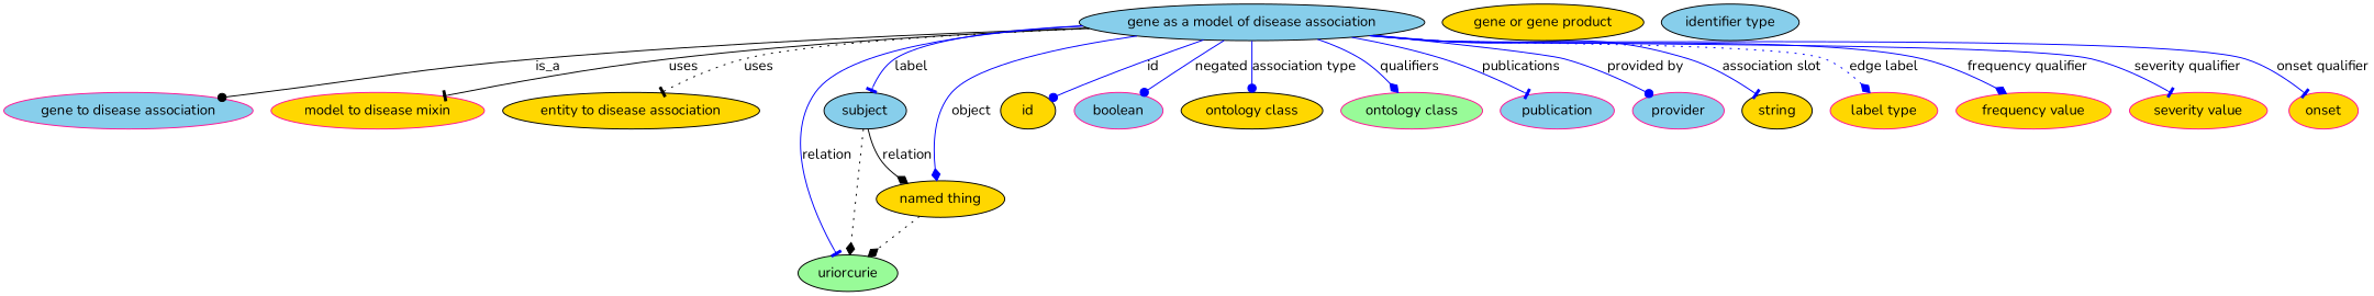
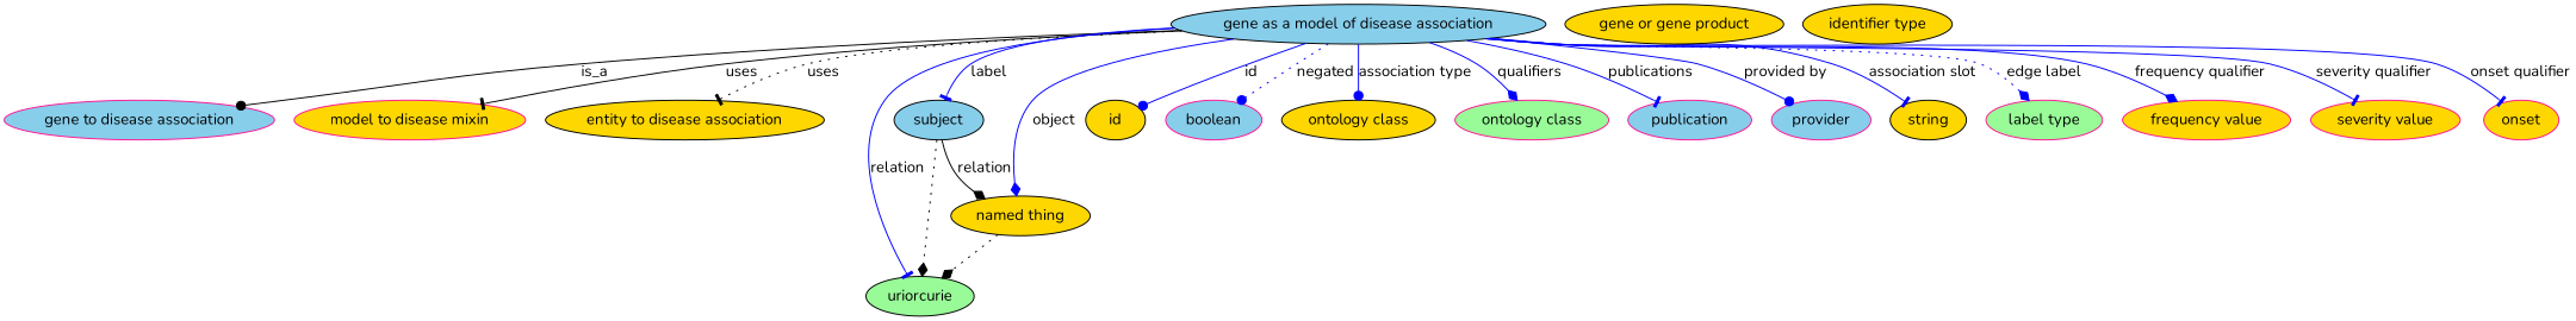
  digraph {
    fontname=Nunito
    node [color=black fillcolor=gold fontname=Nunito style=filled]
    edge [arrowhead=tee fontname=Nunito style=solid color=blue]
    n1 [fillcolor=skyblue height=0.5 label="gene as a model of disease association" width=4.0461]
    "gene to disease association" [color=deeppink fillcolor=skyblue height=0.5 width=2.9207]
    "model to disease mixin" [color=deeppink height=0.5 width=2.5527]
    "entity to disease association" [height=0.5 width=3.0164]
    subject [fillcolor=skyblue height=0.5 width=0.97656]
    n6 [fillcolor=palegreen height=0.5 label=uriorcurie width=1.2492]
    n7 [height=0.5 label="named thing" width=1.5019]
    id [height=0.5 width=0.75]
    n9 [color=deeppink fillcolor=skyblue height=0.5 label=boolean width=1.0584]
    n10 [height=0.5 label="ontology class" width=1.6931]
    n11 [color=deeppink fillcolor=palegreen height=0.5 label="ontology class" width=1.6931]
    n12 [color=deeppink fillcolor=skyblue height=0.5 label=publication width=1.3859]
    n13 [color=deeppink fillcolor=skyblue height=0.5 label=provider width=1.1129]
    n14 [height=0.5 label=string width=0.8403]
-   n15 [color=deeppink height=0.5 label="label type" width=1.2425]
+   n15 [color=deeppink fillcolor=palegreen height=0.5 label="label type" width=1.2425]
    n16 [color=deeppink height=0.5 label="frequency value" width=1.8561]
    n17 [color=deeppink height=0.5 label="severity value" width=1.6517]
    n18 [color=deeppink height=0.5 label=onset width=0.79928]
    n19 [height=0.5 label="gene or gene product" width=2.3474]
-   n20 [fillcolor=skyblue height=0.5 label="identifier type" width=1.652]
+   n20 [height=0.5 label="identifier type" width=1.652]
    n1 -> "gene to disease association" [arrowhead=dot label=is_a style="" color=""]
    n1 -> "model to disease mixin" [label=uses style="" color=""]
    n1 -> "entity to disease association" [label=uses style=dotted color=""]
    n1 -> subject [label=label]
    n1 -> n6 [label=relation]
    n1 -> n7 [arrowhead=diamond label=object]
    n1 -> id [arrowhead=dot label=id]
-   n1 -> n9 [arrowhead=dot label=negated]
+   n1 -> n9 [arrowhead=dot label=negated style=dotted]
    n1 -> n10 [arrowhead=dot label="association type"]
    n1 -> n11 [arrowhead=diamond label=qualifiers]
    n1 -> n12 [label=publications]
    n1 -> n13 [arrowhead=dot label="provided by"]
    n1 -> n14 [label="association slot"]
    n1 -> n15 [arrowhead=diamond label="edge label" style=dotted]
    n1 -> n16 [arrowhead=diamond label="frequency qualifier"]
    n1 -> n17 [label="severity qualifier"]
    n1 -> n18 [label="onset qualifier"]
    subject -> n6 [arrowhead=diamond style=dotted color=""]
    subject -> n7 [arrowhead=diamond label=relation style="" color=""]
    n7 -> n6 [arrowhead=diamond style=dotted color=""]
  }
